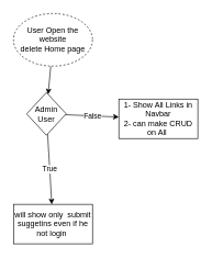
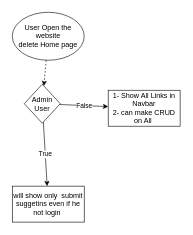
  <mxCell id="0" />
  <mxCell id="1" parent="0" />
- <mxCell id="2" value="" style="edgeStyle=none;html=1;" edge="1" parent="1" source="3" target="6"><mxGeometry relative="1" as="geometry" /></mxCell>
- <mxCell id="3" value="User Open the website&lt;br&gt;delete Home page" style="ellipse;whiteSpace=wrap;html=1;dashed=1;" vertex="1" parent="1"><mxGeometry x="20" y="20" width="120" height="80" as="geometry" /></mxCell>
+ <mxCell id="2" value="" style="edgeStyle=none;html=1;dashed=1;" edge="1" parent="1" source="3" target="6"><mxGeometry relative="1" as="geometry" /></mxCell>
+ <mxCell id="3" value="User Open the website&lt;br&gt;delete Home page" style="ellipse;whiteSpace=wrap;html=1;" vertex="1" parent="1"><mxGeometry x="20" y="20" width="120" height="80" as="geometry" /></mxCell>
  <mxCell id="4" value="False" style="edgeStyle=none;html=1;" edge="1" parent="1" source="6" target="7"><mxGeometry relative="1" as="geometry" /></mxCell>
  <mxCell id="5" value="True" style="edgeStyle=none;html=1;" edge="1" parent="1" source="6" target="8"><mxGeometry relative="1" as="geometry" /></mxCell>
  <mxCell id="6" value="Admin User" style="rhombus;whiteSpace=wrap;html=1;" vertex="1" parent="1"><mxGeometry x="40" y="140" width="60" height="65" as="geometry" /></mxCell>
  <mxCell id="7" value="1- Show All Links in Navbar&lt;br&gt;2- can make CRUD on All&amp;nbsp;" style="whiteSpace=wrap;html=1;" vertex="1" parent="1"><mxGeometry x="180" y="150" width="120" height="60" as="geometry" /></mxCell>
  <mxCell id="8" value="will show only&amp;nbsp; submit suggetins even if he not login&amp;nbsp;" style="whiteSpace=wrap;html=1;" vertex="1" parent="1"><mxGeometry x="20" y="310" width="120" height="60" as="geometry" /></mxCell>
